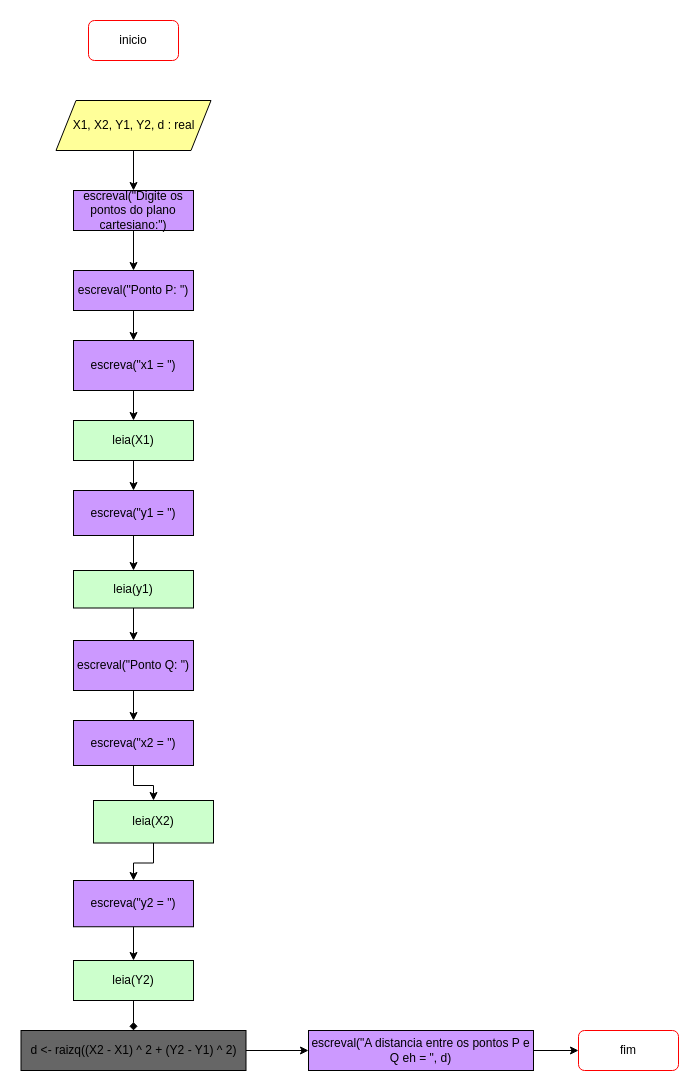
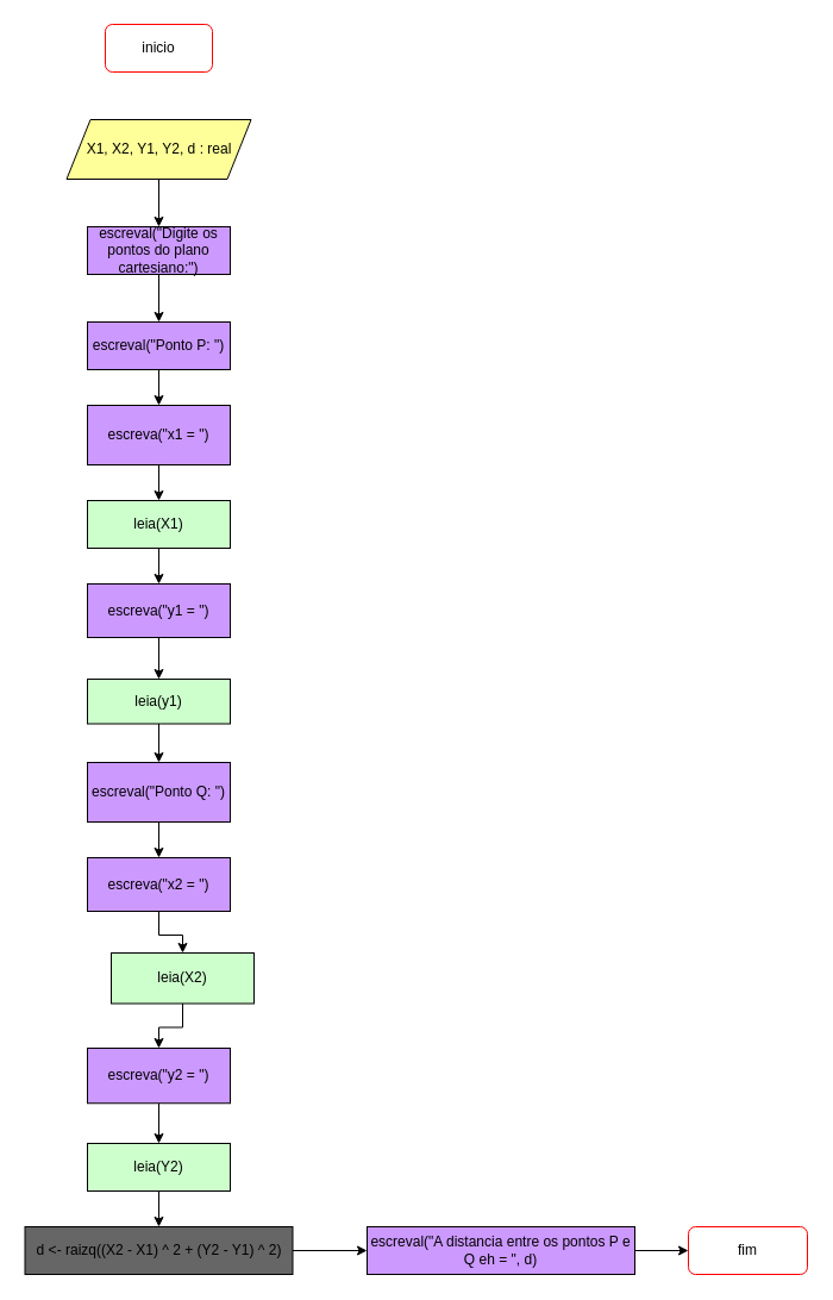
  <mxCell id="0" />
  <mxCell id="1" parent="0" />
  <mxCell id="2" value="" style="edgeStyle=orthogonalEdgeStyle;rounded=0;orthogonalLoop=1;jettySize=auto;html=1;" parent="1" source="3" target="5" edge="1"><mxGeometry relative="1" as="geometry" /></mxCell>
  <mxCell id="3" value="X1, X2, Y1, Y2, d : real" style="shape=parallelogram;perimeter=parallelogramPerimeter;whiteSpace=wrap;html=1;fixedSize=1;fillColor=#FFFF99;" parent="1" vertex="1"><mxGeometry x="55.5" y="100" width="155" height="50" as="geometry" /></mxCell>
  <mxCell id="4" value="" style="edgeStyle=orthogonalEdgeStyle;rounded=0;orthogonalLoop=1;jettySize=auto;html=1;" parent="1" source="5" target="7" edge="1"><mxGeometry relative="1" as="geometry" /></mxCell>
  <mxCell id="5" value="escreval(&quot;Digite os pontos do plano cartesiano:&quot;)" style="whiteSpace=wrap;html=1;fillColor=#CC99FF;" parent="1" vertex="1"><mxGeometry x="73" y="190" width="120" height="40" as="geometry" /></mxCell>
  <mxCell id="6" value="" style="edgeStyle=orthogonalEdgeStyle;rounded=0;orthogonalLoop=1;jettySize=auto;html=1;" parent="1" source="7" target="9" edge="1"><mxGeometry relative="1" as="geometry" /></mxCell>
  <mxCell id="7" value="escreval(&quot;Ponto P: &quot;)" style="whiteSpace=wrap;html=1;fillColor=#CC99FF;" parent="1" vertex="1"><mxGeometry x="73" y="270" width="120" height="40" as="geometry" /></mxCell>
  <mxCell id="8" value="" style="edgeStyle=orthogonalEdgeStyle;rounded=0;orthogonalLoop=1;jettySize=auto;html=1;" parent="1" source="9" target="11" edge="1"><mxGeometry relative="1" as="geometry" /></mxCell>
  <mxCell id="9" value="escreva(&quot;x1 = &quot;)" style="whiteSpace=wrap;html=1;fillColor=#CC99FF;" parent="1" vertex="1"><mxGeometry x="73" y="340" width="120" height="50" as="geometry" /></mxCell>
  <mxCell id="10" value="" style="edgeStyle=orthogonalEdgeStyle;rounded=0;orthogonalLoop=1;jettySize=auto;html=1;" parent="1" source="11" target="13" edge="1"><mxGeometry relative="1" as="geometry" /></mxCell>
  <mxCell id="11" value="leia(X1)" style="whiteSpace=wrap;html=1;fillColor=#CCFFCC;" parent="1" vertex="1"><mxGeometry x="73" y="420" width="120" height="40" as="geometry" /></mxCell>
  <mxCell id="12" value="" style="edgeStyle=orthogonalEdgeStyle;rounded=0;orthogonalLoop=1;jettySize=auto;html=1;" parent="1" source="13" target="15" edge="1"><mxGeometry relative="1" as="geometry" /></mxCell>
  <mxCell id="13" value="escreva(&quot;y1 = &quot;)" style="whiteSpace=wrap;html=1;fillColor=#CC99FF;" parent="1" vertex="1"><mxGeometry x="73" y="490" width="120" height="45" as="geometry" /></mxCell>
  <mxCell id="14" value="" style="edgeStyle=orthogonalEdgeStyle;rounded=0;orthogonalLoop=1;jettySize=auto;html=1;" parent="1" source="15" target="17" edge="1"><mxGeometry relative="1" as="geometry" /></mxCell>
  <mxCell id="15" value="leia(y1)" style="whiteSpace=wrap;html=1;fillColor=#CCFFCC;" parent="1" vertex="1"><mxGeometry x="73" y="570" width="120" height="37.5" as="geometry" /></mxCell>
  <mxCell id="16" value="" style="edgeStyle=orthogonalEdgeStyle;rounded=0;orthogonalLoop=1;jettySize=auto;html=1;" parent="1" source="17" target="19" edge="1"><mxGeometry relative="1" as="geometry" /></mxCell>
  <mxCell id="17" value="escreval(&quot;Ponto Q: &quot;)" style="whiteSpace=wrap;html=1;fillColor=#CC99FF;" parent="1" vertex="1"><mxGeometry x="73" y="640" width="120" height="50" as="geometry" /></mxCell>
  <mxCell id="18" value="" style="edgeStyle=orthogonalEdgeStyle;rounded=0;orthogonalLoop=1;jettySize=auto;html=1;" parent="1" source="19" target="21" edge="1"><mxGeometry relative="1" as="geometry" /></mxCell>
  <mxCell id="19" value="escreva(&quot;x2 = &quot;)" style="whiteSpace=wrap;html=1;fillColor=#CC99FF;" parent="1" vertex="1"><mxGeometry x="73" y="720" width="120" height="45" as="geometry" /></mxCell>
  <mxCell id="20" value="" style="edgeStyle=orthogonalEdgeStyle;rounded=0;orthogonalLoop=1;jettySize=auto;html=1;" parent="1" source="21" target="23" edge="1"><mxGeometry relative="1" as="geometry" /></mxCell>
  <mxCell id="21" value="leia(X2)" style="whiteSpace=wrap;html=1;fillColor=#CCFFCC;" parent="1" vertex="1"><mxGeometry x="93" y="800" width="120" height="42.5" as="geometry" /></mxCell>
  <mxCell id="22" value="" style="edgeStyle=orthogonalEdgeStyle;rounded=0;orthogonalLoop=1;jettySize=auto;html=1;" parent="1" source="23" target="25" edge="1"><mxGeometry relative="1" as="geometry" /></mxCell>
  <mxCell id="23" value="escreva(&quot;y2 = &quot;)" style="whiteSpace=wrap;html=1;fillColor=#CC99FF;" parent="1" vertex="1"><mxGeometry x="73" y="880" width="120" height="46.25" as="geometry" /></mxCell>
- <mxCell id="24" value="" style="edgeStyle=orthogonalEdgeStyle;rounded=0;orthogonalLoop=1;jettySize=auto;html=1;endArrow=diamond;" parent="1" source="25" target="27" edge="1"><mxGeometry relative="1" as="geometry" /></mxCell>
+ <mxCell id="24" value="" style="edgeStyle=orthogonalEdgeStyle;rounded=0;orthogonalLoop=1;jettySize=auto;html=1;" parent="1" source="25" target="27" edge="1"><mxGeometry relative="1" as="geometry" /></mxCell>
  <mxCell id="25" value="leia(Y2)" style="whiteSpace=wrap;html=1;fillColor=#CCFFCC;" parent="1" vertex="1"><mxGeometry x="73" y="960" width="120" height="40" as="geometry" /></mxCell>
  <mxCell id="26" value="" style="edgeStyle=orthogonalEdgeStyle;rounded=0;orthogonalLoop=1;jettySize=auto;html=1;" parent="1" source="27" target="31" edge="1"><mxGeometry relative="1" as="geometry" /></mxCell>
  <mxCell id="27" value="d &amp;lt;- raizq((X2 - X1) ^ 2 + (Y2 - Y1) ^ 2)" style="whiteSpace=wrap;html=1;fillColor=#666666;" parent="1" vertex="1"><mxGeometry x="20.5" y="1030" width="225" height="40" as="geometry" /></mxCell>
  <mxCell id="28" value="fim" style="rounded=1;whiteSpace=wrap;html=1;strokeColor=#FF0000;" parent="1" vertex="1"><mxGeometry x="578" y="1030" width="100" height="40" as="geometry" /></mxCell>
  <mxCell id="29" value="inicio" style="rounded=1;whiteSpace=wrap;html=1;strokeColor=#FF0000;" parent="1" vertex="1"><mxGeometry x="88" y="20" width="90" height="40" as="geometry" /></mxCell>
  <mxCell id="30" value="" style="edgeStyle=orthogonalEdgeStyle;rounded=0;orthogonalLoop=1;jettySize=auto;html=1;" parent="1" source="31" target="28" edge="1"><mxGeometry relative="1" as="geometry" /></mxCell>
  <mxCell id="31" value="escreval(&quot;A distancia entre os pontos P e Q eh = &quot;, d)" style="whiteSpace=wrap;html=1;fillColor=#CC99FF;" parent="1" vertex="1"><mxGeometry x="308" y="1030" width="225" height="40" as="geometry" /></mxCell>
